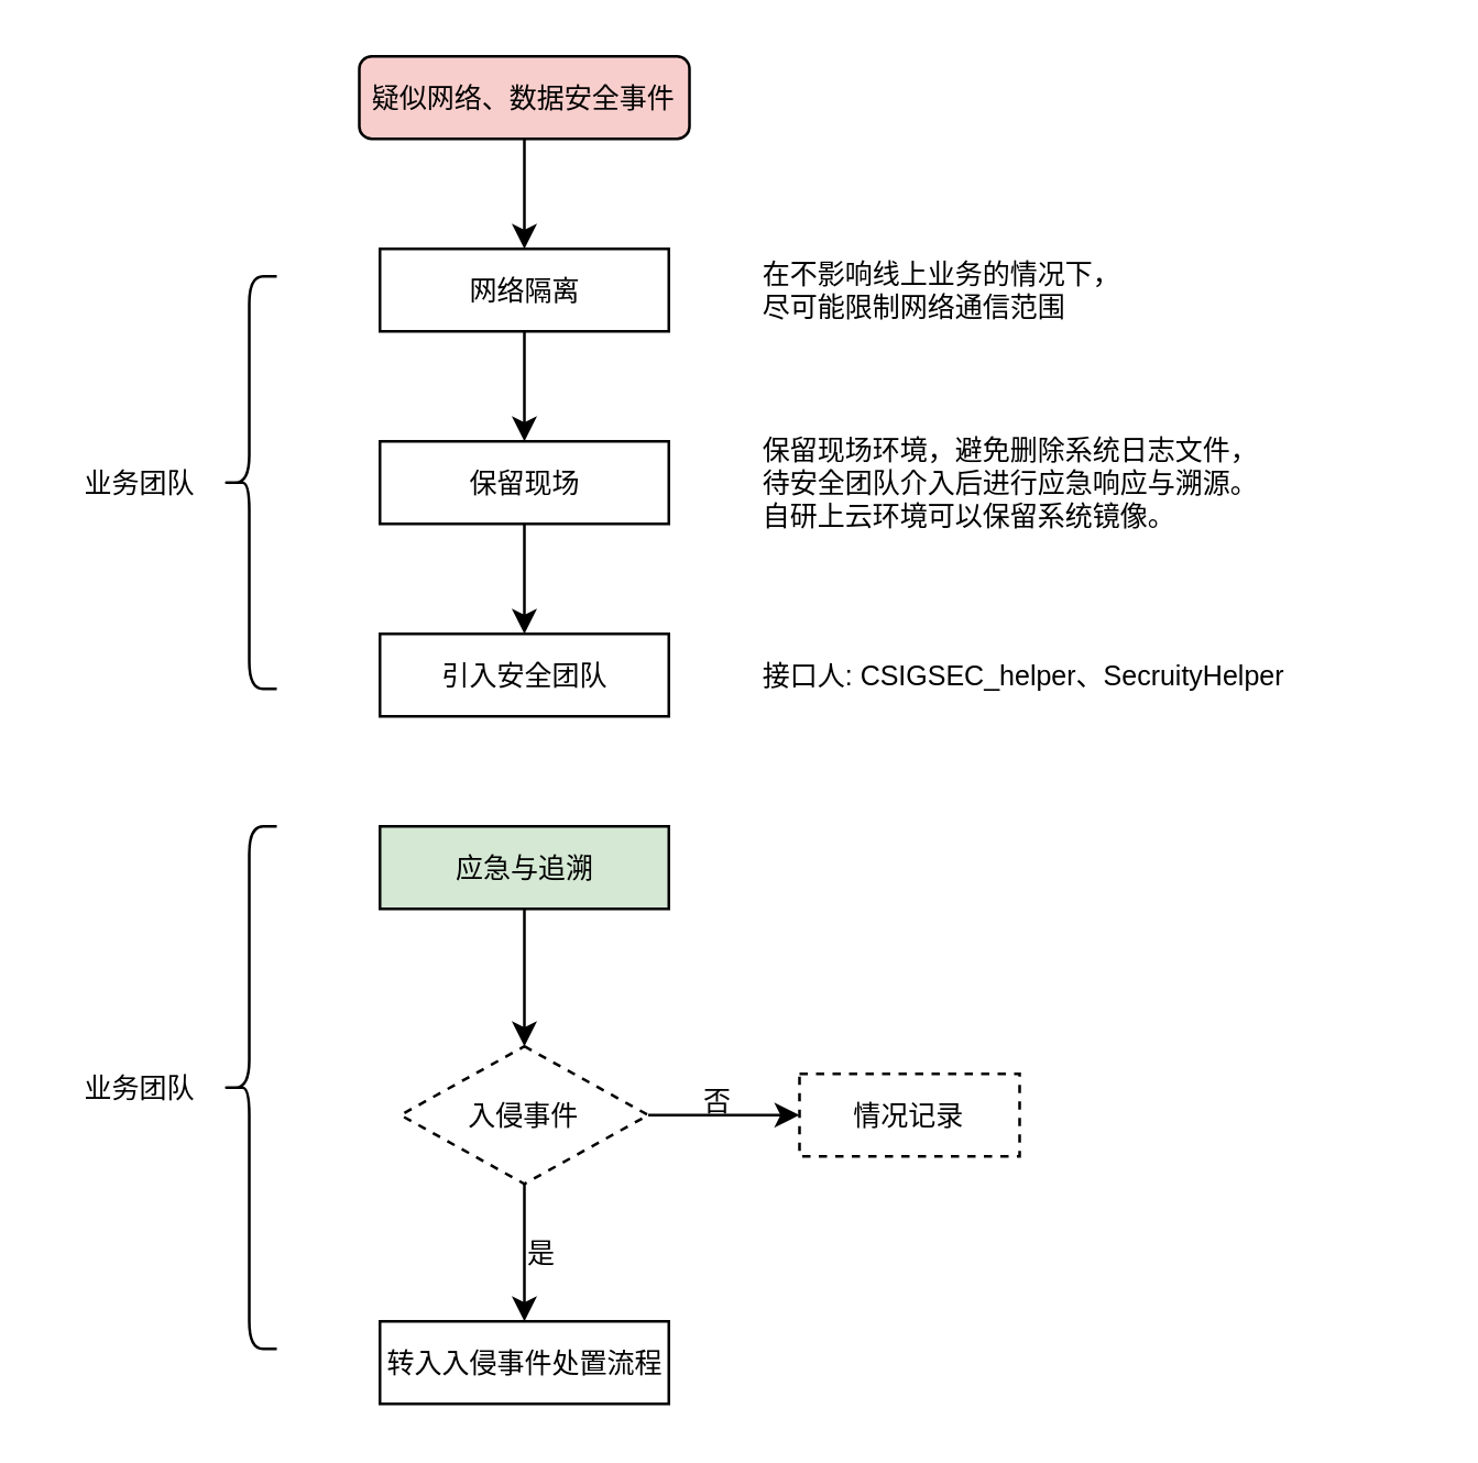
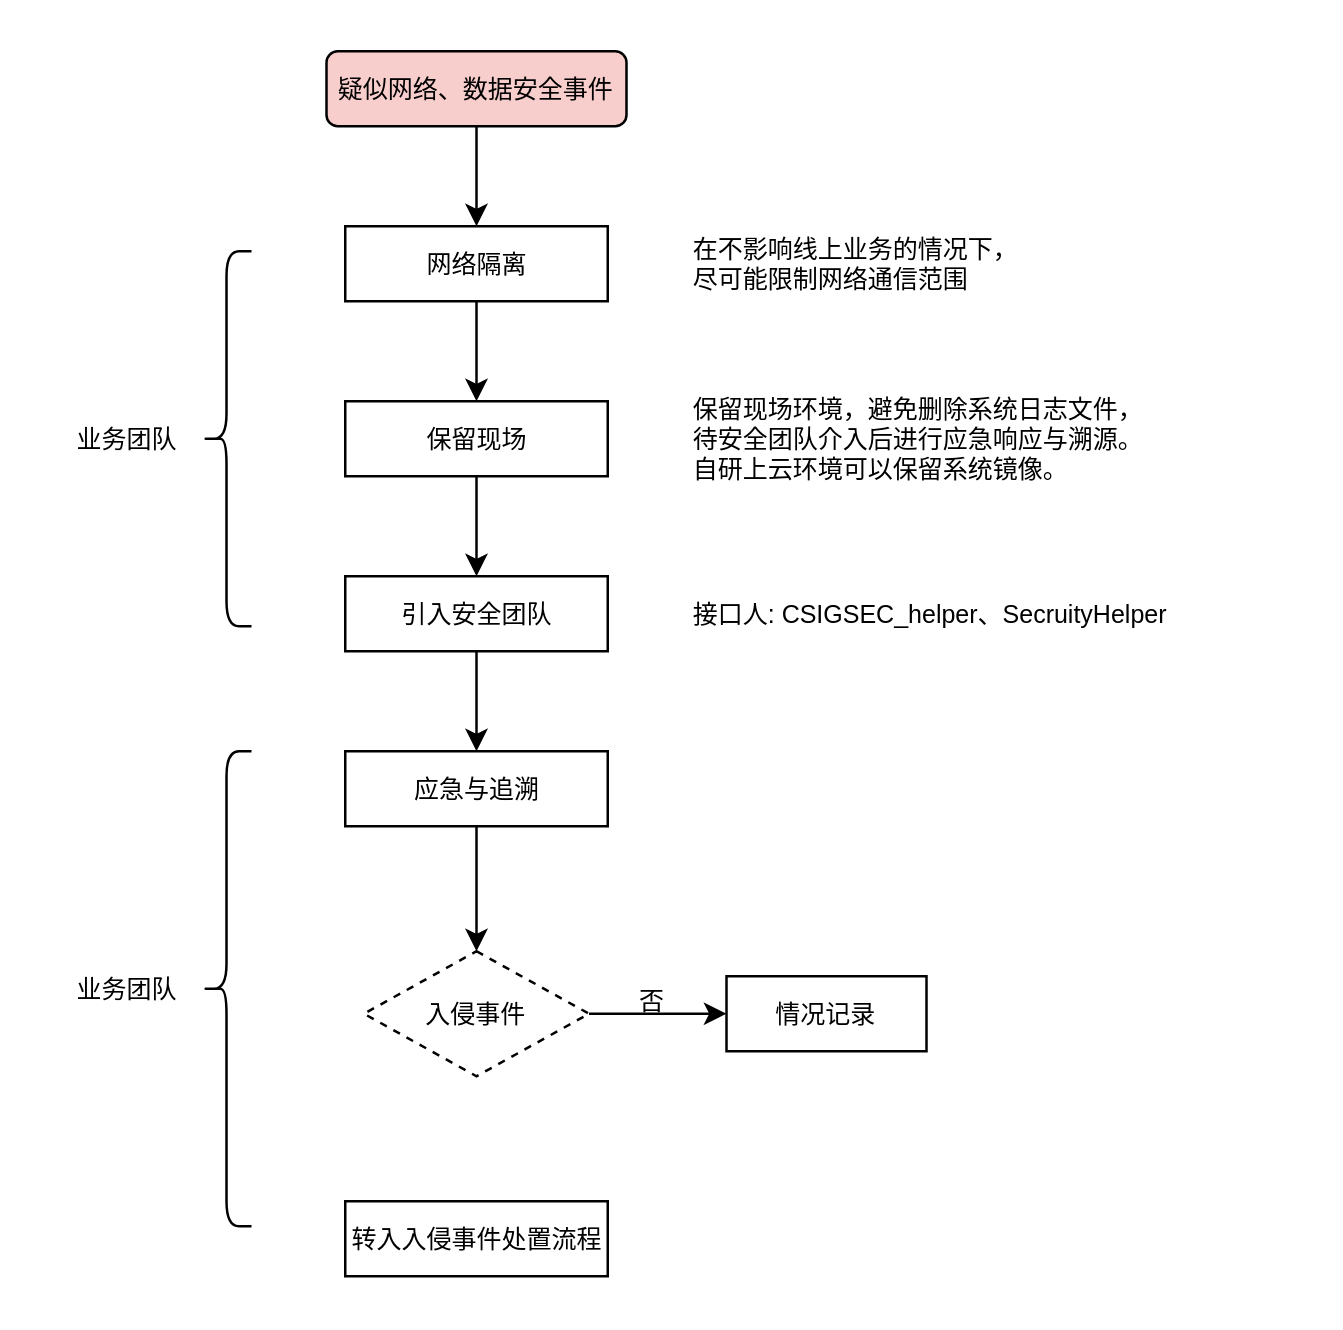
  <mxCell id="0" />
  <mxCell id="1" parent="0" />
  <mxCell id="2" value="" style="edgeStyle=orthogonalEdgeStyle;rounded=0;orthogonalLoop=1;jettySize=auto;html=1;fontSize=10;entryX=0.5;entryY=0;entryDx=0;entryDy=0;" edge="1" parent="1" source="3" target="5"><mxGeometry relative="1" as="geometry" /></mxCell>
  <mxCell id="3" value="&lt;font style=&quot;font-size: 10px;&quot;&gt;疑似网络、数据安全事件&lt;/font&gt;" style="rounded=1;whiteSpace=wrap;html=1;fillColor=#f8cecc;" vertex="1" parent="1"><mxGeometry x="130" y="20" width="120" height="30" as="geometry" /></mxCell>
  <mxCell id="4" value="" style="edgeStyle=orthogonalEdgeStyle;rounded=0;orthogonalLoop=1;jettySize=auto;html=1;fontSize=10;entryX=0.5;entryY=0;entryDx=0;entryDy=0;" edge="1" parent="1" source="5" target="7"><mxGeometry relative="1" as="geometry" /></mxCell>
  <mxCell id="5" value="网络隔离" style="rounded=0;whiteSpace=wrap;html=1;fontSize=10;" vertex="1" parent="1"><mxGeometry x="137.5" y="90" width="105" height="30" as="geometry" /></mxCell>
  <mxCell id="6" value="" style="edgeStyle=orthogonalEdgeStyle;rounded=0;orthogonalLoop=1;jettySize=auto;html=1;fontSize=10;entryX=0.5;entryY=0;entryDx=0;entryDy=0;" edge="1" parent="1" source="7" target="9"><mxGeometry relative="1" as="geometry" /></mxCell>
  <mxCell id="7" value="保留现场" style="rounded=0;whiteSpace=wrap;html=1;fontSize=10;" vertex="1" parent="1"><mxGeometry x="137.5" y="160" width="105" height="30" as="geometry" /></mxCell>
+ <mxCell id="8" value="" style="edgeStyle=orthogonalEdgeStyle;rounded=0;orthogonalLoop=1;jettySize=auto;html=1;fontSize=10;" edge="1" parent="1" source="9" target="11"><mxGeometry relative="1" as="geometry" /></mxCell>
  <mxCell id="9" value="引入安全团队" style="rounded=0;whiteSpace=wrap;html=1;fontSize=10;" vertex="1" parent="1"><mxGeometry x="137.5" y="230" width="105" height="30" as="geometry" /></mxCell>
  <mxCell id="10" value="" style="edgeStyle=orthogonalEdgeStyle;rounded=0;orthogonalLoop=1;jettySize=auto;html=1;fontSize=10;" edge="1" parent="1" source="11" target="15"><mxGeometry relative="1" as="geometry" /></mxCell>
- <mxCell id="11" value="应急与追溯" style="rounded=0;whiteSpace=wrap;html=1;fontSize=10;fillColor=#d5e8d4;" vertex="1" parent="1"><mxGeometry x="137.5" y="300" width="105" height="30" as="geometry" /></mxCell>
+ <mxCell id="11" value="应急与追溯" style="rounded=0;whiteSpace=wrap;html=1;fontSize=10;" vertex="1" parent="1"><mxGeometry x="137.5" y="300" width="105" height="30" as="geometry" /></mxCell>
  <mxCell id="12" value="" style="edgeStyle=orthogonalEdgeStyle;rounded=0;orthogonalLoop=1;jettySize=auto;html=1;fontSize=10;" edge="1" parent="1" source="15" target="16"><mxGeometry relative="1" as="geometry" /></mxCell>
- <mxCell id="13" value="" style="edgeStyle=orthogonalEdgeStyle;rounded=0;orthogonalLoop=1;jettySize=auto;html=1;fontSize=10;" edge="1" parent="1" source="15" target="17"><mxGeometry relative="1" as="geometry" /></mxCell>
- <mxCell id="14" value="是" style="edgeLabel;html=1;align=center;verticalAlign=middle;resizable=0;points=[];fontSize=10;" vertex="1" connectable="0" parent="13"><mxGeometry x="-0.051" y="3" relative="1" as="geometry"><mxPoint x="2" as="offset" /></mxGeometry></mxCell>
  <mxCell id="15" value="入侵事件" style="rhombus;whiteSpace=wrap;html=1;fontSize=10;dashed=1;" vertex="1" parent="1"><mxGeometry x="145" y="380" width="90" height="50" as="geometry" /></mxCell>
- <mxCell id="16" value="情况记录" style="rounded=0;whiteSpace=wrap;html=1;fontSize=10;dashed=1;" vertex="1" parent="1"><mxGeometry x="290" y="390" width="80" height="30" as="geometry" /></mxCell>
+ <mxCell id="16" value="情况记录" style="rounded=0;whiteSpace=wrap;html=1;fontSize=10;" vertex="1" parent="1"><mxGeometry x="290" y="390" width="80" height="30" as="geometry" /></mxCell>
  <mxCell id="17" value="转入入侵事件处置流程" style="rounded=0;whiteSpace=wrap;html=1;fontSize=10;" vertex="1" parent="1"><mxGeometry x="137.5" y="480" width="105" height="30" as="geometry" /></mxCell>
  <mxCell id="18" value="否" style="text;html=1;align=center;verticalAlign=middle;resizable=0;points=[];autosize=1;strokeColor=none;fillColor=none;fontSize=10;" vertex="1" parent="1"><mxGeometry x="245" y="390" width="30" height="20" as="geometry" /></mxCell>
  <mxCell id="19" value="" style="shape=curlyBracket;whiteSpace=wrap;html=1;rounded=1;fontSize=10;" vertex="1" parent="1"><mxGeometry x="80" y="100" width="20" height="150" as="geometry" /></mxCell>
  <mxCell id="20" value="业务团队" style="text;html=1;align=center;verticalAlign=middle;resizable=0;points=[];autosize=1;strokeColor=none;fillColor=none;fontSize=10;" vertex="1" parent="1"><mxGeometry x="20" y="165" width="60" height="20" as="geometry" /></mxCell>
  <mxCell id="21" value="" style="shape=curlyBracket;whiteSpace=wrap;html=1;rounded=1;fontSize=10;" vertex="1" parent="1"><mxGeometry x="80" y="300" width="20" height="190" as="geometry" /></mxCell>
  <mxCell id="22" value="业务团队" style="text;html=1;align=center;verticalAlign=middle;resizable=0;points=[];autosize=1;strokeColor=none;fillColor=none;fontSize=10;" vertex="1" parent="1"><mxGeometry x="20" y="385" width="60" height="20" as="geometry" /></mxCell>
  <mxCell id="23" value="在不影响线上业务的情况下， &lt;br&gt;尽可能限制网络通信范围" style="text;html=1;align=left;verticalAlign=middle;resizable=0;points=[];autosize=1;strokeColor=none;fillColor=none;fontSize=10;" vertex="1" parent="1"><mxGeometry x="275" y="90" width="170" height="30" as="geometry" /></mxCell>
  <mxCell id="24" value="保留现场环境，避免删除系统日志文件，&lt;br&gt;待安全团队介入后进行应急响应与溯源。&lt;br&gt;自研上云环境可以保留系统镜像。" style="text;html=1;align=left;verticalAlign=middle;resizable=0;points=[];autosize=1;strokeColor=none;fillColor=none;fontSize=10;" vertex="1" parent="1"><mxGeometry x="275" y="155" width="230" height="40" as="geometry" /></mxCell>
  <mxCell id="25" value="接口人: CSIGSEC_helper、SecruityHelper" style="text;html=1;align=left;verticalAlign=middle;resizable=0;points=[];autosize=1;strokeColor=none;fillColor=none;fontSize=10;" vertex="1" parent="1"><mxGeometry x="275" y="235" width="240" height="20" as="geometry" /></mxCell>
